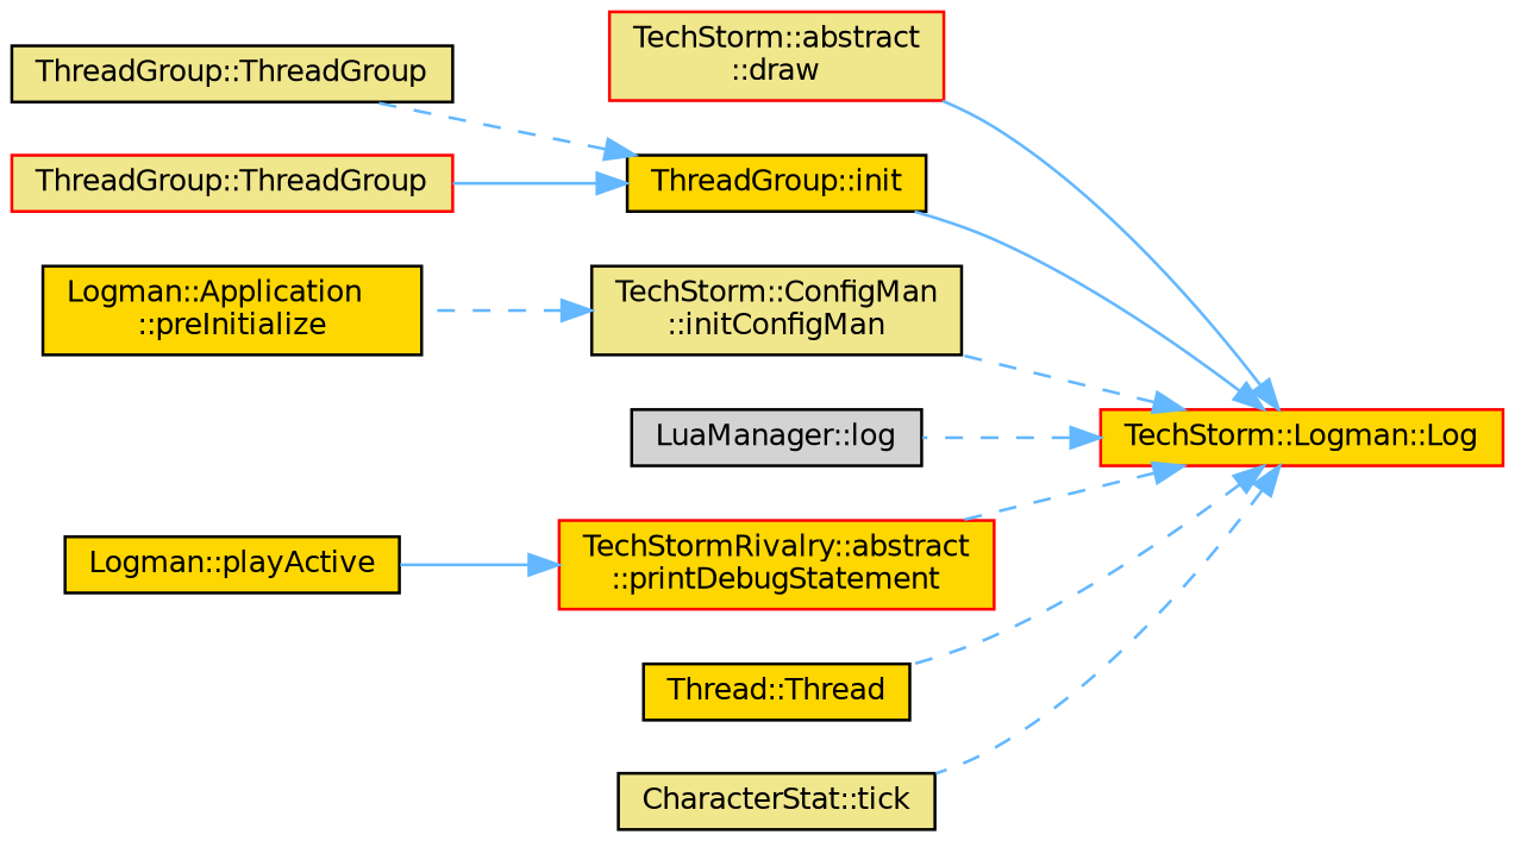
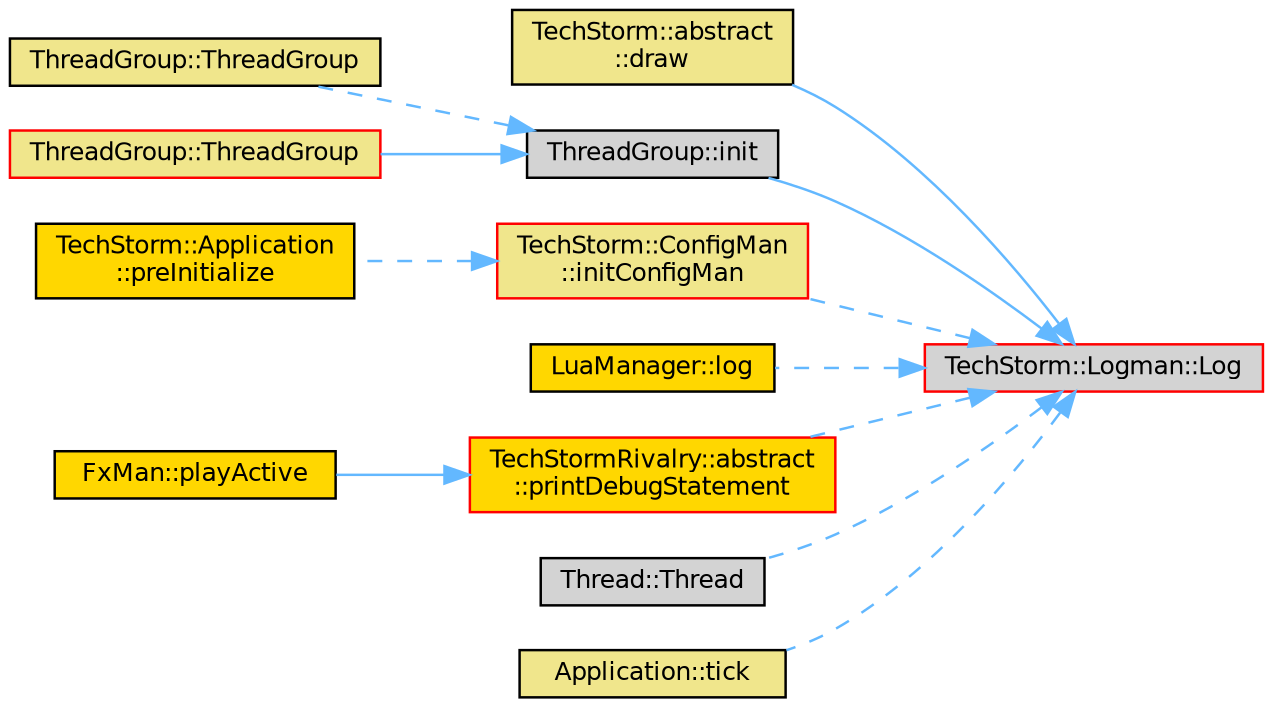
  digraph {
    rankdir=RL
    node [color=black fillcolor=khaki fontname=Helvetica fontsize=10 shape=box style=filled]
    edge [color=steelblue1 dir=back fontname=Helvetica fontsize=10 labelfontname=Helvetica labelfontsize=10 style=dashed]
-   n1 [color=red fillcolor=gold fontcolor=black height=0.2 label="TechStorm::Logman::Log" width=0.4]
-   n2 [color=red height=0.2 label="TechStorm::abstract\l::draw" width=0.4]
-   n3 [fillcolor=gold height=0.2 label="ThreadGroup::init" width=0.4]
-   n4 [height=0.2 label="TechStorm::ConfigMan\l::initConfigMan" width=0.4]
-   n5 [fillcolor=lightgrey height=0.2 label="LuaManager::log" width=0.4]
+   n1 [color=red fillcolor=lightgrey fontcolor=black height=0.2 label="TechStorm::Logman::Log" width=0.4]
+   n2 [height=0.2 label="TechStorm::abstract\l::draw" width=0.4]
+   n3 [fillcolor=lightgrey height=0.2 label="ThreadGroup::init" width=0.4]
+   n4 [color=red height=0.2 label="TechStorm::ConfigMan\l::initConfigMan" width=0.4]
+   n5 [fillcolor=gold height=0.2 label="LuaManager::log" width=0.4]
    n6 [color=red fillcolor=gold height=0.2 label="TechStormRivalry::abstract\l::printDebugStatement" width=0.4]
-   n7 [fillcolor=gold height=0.2 label="Thread::Thread" width=0.4]
-   n8 [height=0.2 label="CharacterStat::tick" width=0.4]
+   n7 [fillcolor=lightgrey height=0.2 label="Thread::Thread" width=0.4]
+   n8 [height=0.2 label="Application::tick" width=0.4]
    n9 [height=0.2 label="ThreadGroup::ThreadGroup" width=0.4]
    n10 [color=red height=0.2 label="ThreadGroup::ThreadGroup" width=0.4]
-   n11 [fillcolor=gold height=0.2 label="Logman::Application\l::preInitialize" width=0.4]
-   n12 [fillcolor=gold height=0.2 label="Logman::playActive" width=0.4]
+   n11 [fillcolor=gold height=0.2 label="TechStorm::Application\l::preInitialize" width=0.4]
+   n12 [fillcolor=gold height=0.2 label="FxMan::playActive" width=0.4]
    n1 -> n2 [style=solid]
    n1 -> n3 [style=solid]
    n1 -> n4
    n1 -> n5
    n1 -> n6
    n1 -> n7
    n1 -> n8
    n3 -> n9
    n3 -> n10 [style=solid]
    n4 -> n11
    n6 -> n12 [style=solid]
  }
